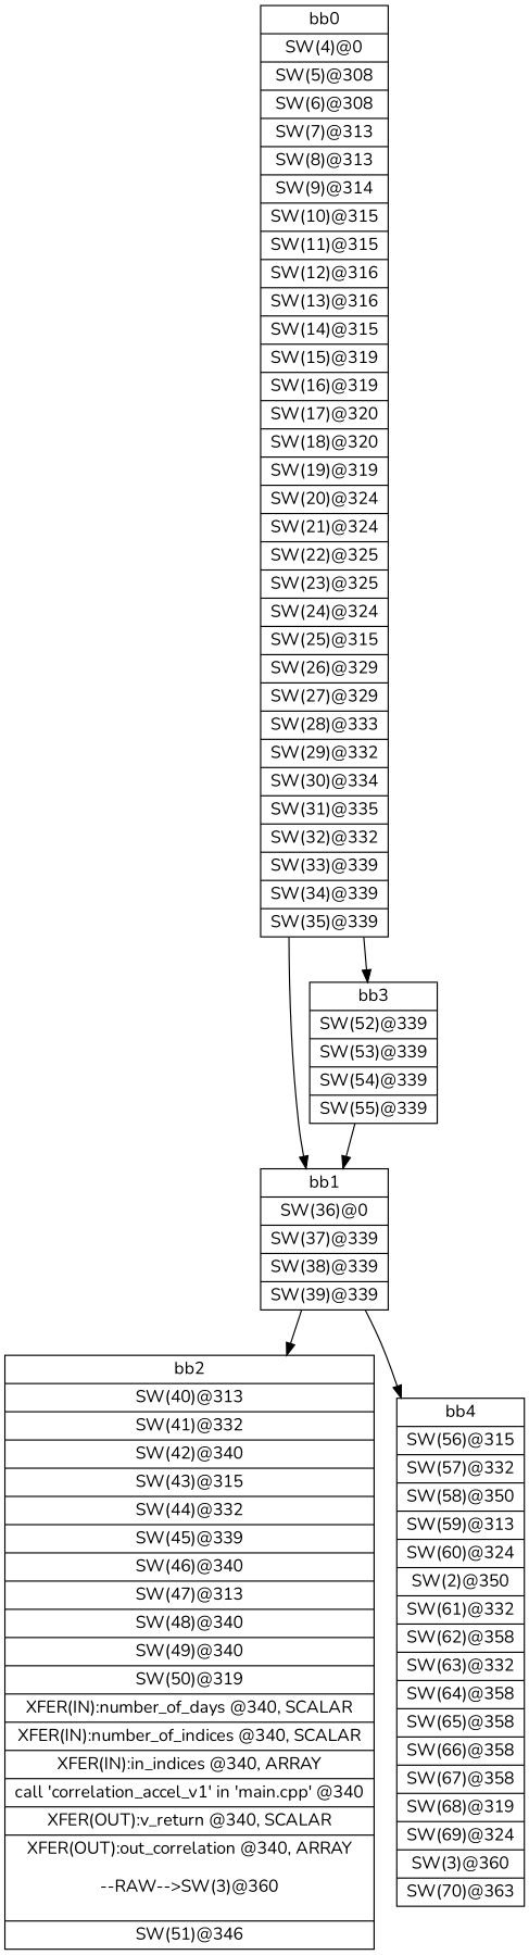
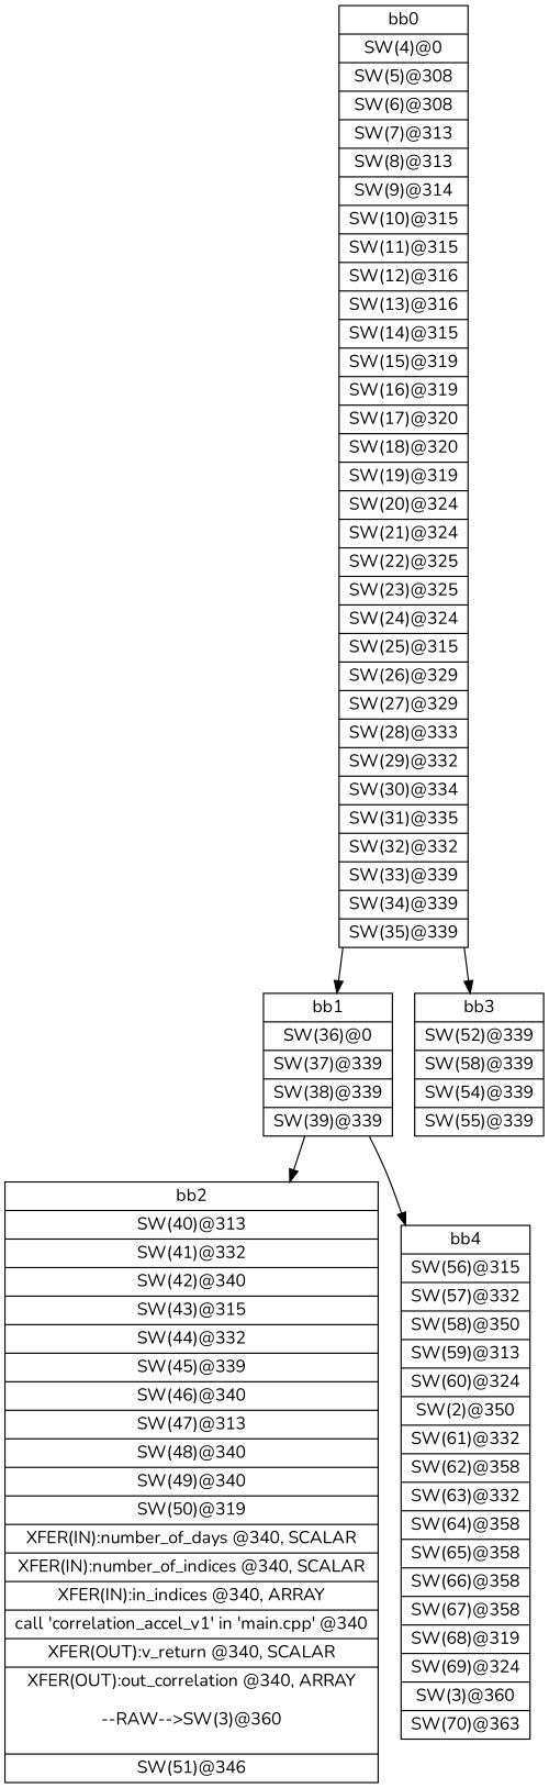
  digraph {
    fontname=Nunito
    node [fontname=Nunito shape=record]
    edge [fontname=Nunito]
    n1 [label="{bb0|<x0x2233230>SW(4)@0\n|<x0x2232e50>SW(5)@308\n|<x0x2232fb0>SW(6)@308\n|<x0x2233110>SW(7)@313\n|<x0x21f1320>SW(8)@313\n|<x0x21f1480>SW(9)@314\n|<x0x21f15e0>SW(10)@315\n|<x0x21f1740>SW(11)@315\n|<x0x21f18a0>SW(12)@316\n|<x0x21f1a10>SW(13)@316\n|<x0x21f1b40>SW(14)@315\n|<x0x21f1ca0>SW(15)@319\n|<x0x21f1e00>SW(16)@319\n|<x0x21f1f60>SW(17)@320\n|<x0x21f20d0>SW(18)@320\n|<x0x21f2200>SW(19)@319\n|<x0x21f2360>SW(20)@324\n|<x0x21f24c0>SW(21)@324\n|<x0x21f2620>SW(22)@325\n|<x0x21f2790>SW(23)@325\n|<x0x21f28c0>SW(24)@324\n|<x0x21f2a20>SW(25)@315\n|<x0x21f2b80>SW(26)@329\n|<x0x21f2cb0>SW(27)@329\n|<x0x21f2e00>SW(28)@333\n|<x0x21f2f70>SW(29)@332\n|<x0x21f30e0>SW(30)@334\n|<x0x2234550>SW(31)@335\n|<x0x22366d0>SW(32)@332\n|<x0x2236840>SW(33)@339\n|<x0x2236980>SW(34)@339\n|<x0x2236ae0>SW(35)@339\n}"]
    n2 [label="{bb1|<x0x2234690>SW(36)@0\n|<x0x2234750>SW(37)@339\n|<x0x22348b0>SW(38)@339\n|<x0x22349f0>SW(39)@339\n}"]
-   n3 [label="{bb3|<x0x2235b00>SW(52)@339\n|<x0x2235c60>SW(53)@339\n|<x0x2235da0>SW(54)@339\n|<x0x2235f00>SW(55)@339\n}"]
+   n3 [label="{bb3|<x0x2235b00>SW(52)@339\n|<x0x2235c60>SW(58)@339\n|<x0x2235da0>SW(54)@339\n|<x0x2235f00>SW(55)@339\n}"]
    n4 [label="{bb2|<x0x2234630>SW(40)@313\n|<x0x2234cd0>SW(41)@332\n|<x0x2234e40>SW(42)@340\n|<x0x2234f80>SW(43)@315\n|<x0x22350e0>SW(44)@332\n|<x0x2235250>SW(45)@339\n|<x0x22353b0>SW(46)@340\n|<x0x22354f0>SW(47)@313\n|<x0x2235650>SW(48)@340\n|<x0x2235780>SW(49)@340\n|<x0x22358c0>SW(50)@319\n|<x0x2237400>XFER(IN):number_of_days @340, SCALAR\n|<x0x2237480>XFER(IN):number_of_indices @340, SCALAR\n|<x0x2237500>XFER(IN):in_indices @340, ARRAY\n|<x0x21ed780>call 'correlation_accel_v1' in 'main.cpp' @340\n|<x0x2237600>XFER(OUT):v_return @340, SCALAR\n|<x0x2237580>XFER(OUT):out_correlation @340, ARRAY\n\n--RAW--\>SW(3)@360\n\n|<x0x2235a20>SW(51)@346\n}"]
    n5 [label="{bb4|<x0x2234b20>SW(56)@315\n|<x0x2236230>SW(57)@332\n|<x0x22363a0>SW(58)@350\n|<x0x22364e0>SW(59)@313\n|<x0x2236bc0>SW(60)@324\n|<x0x21f1060>SW(2)@350\n|<x0x2238d30>SW(61)@332\n|<x0x2238ea0>SW(62)@358\n|<x0x2238fe0>SW(63)@332\n|<x0x2239150>SW(64)@358\n|<x0x2236ca0>SW(65)@358\n|<x0x2236dd0>SW(66)@358\n|<x0x2236f00>SW(67)@358\n|<x0x2237060>SW(68)@319\n|<x0x22371c0>SW(69)@324\n|<x0x21f1000>SW(3)@360\n|<x0x2237320>SW(70)@363\n}"]
    n1 -> n2
    n1 -> n3
    n2 -> n4
    n2 -> n5
-   n3 -> n2
  }
